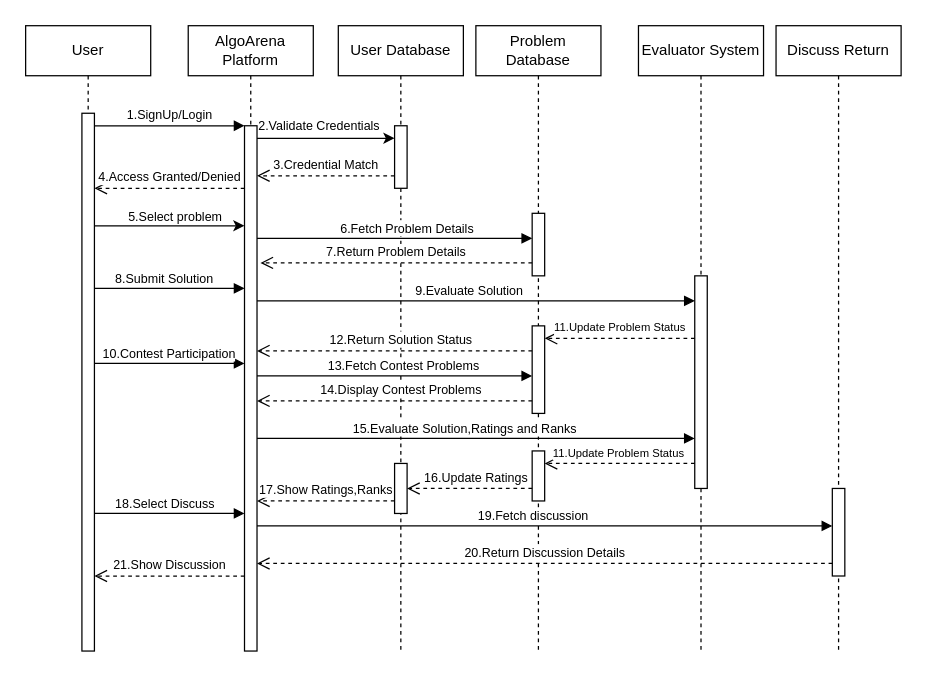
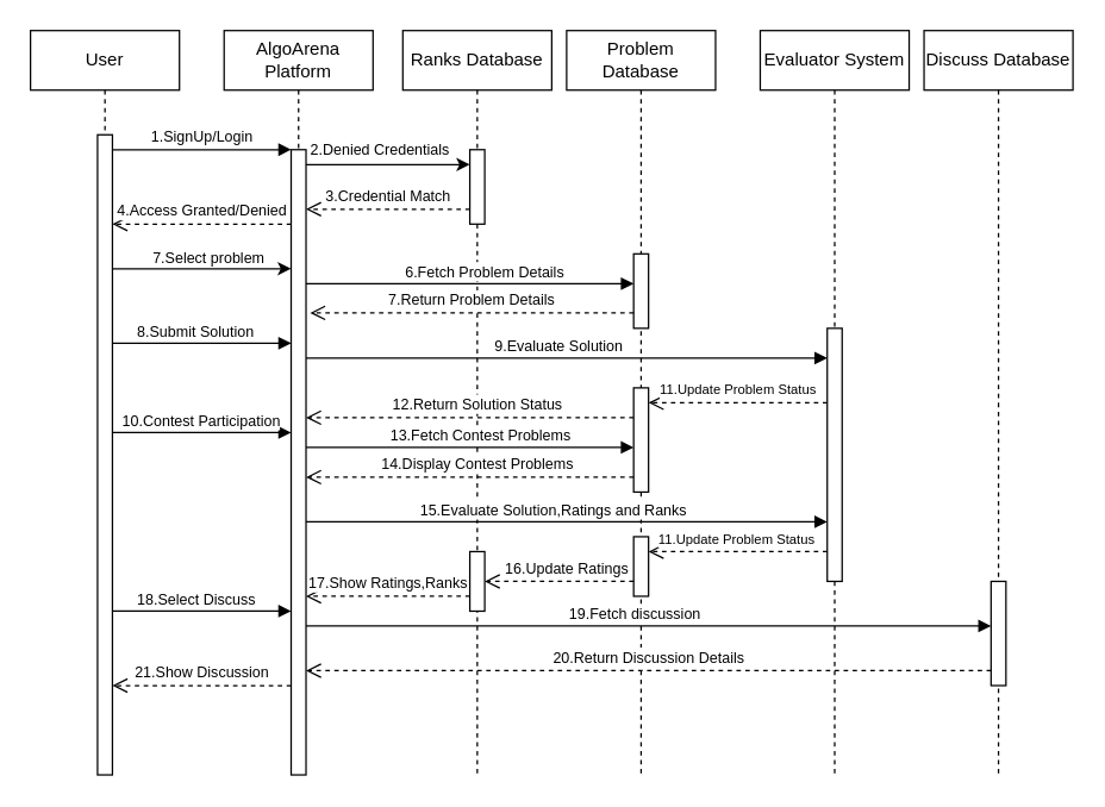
  <mxCell id="0" />
  <mxCell id="1" parent="0" />
  <mxCell id="2" value="User" style="shape=umlLifeline;perimeter=lifelinePerimeter;whiteSpace=wrap;html=1;container=0;dropTarget=0;collapsible=0;recursiveResize=0;outlineConnect=0;portConstraint=eastwest;newEdgeStyle={&quot;edgeStyle&quot;:&quot;elbowEdgeStyle&quot;,&quot;elbow&quot;:&quot;vertical&quot;,&quot;curved&quot;:0,&quot;rounded&quot;:0};" parent="1" vertex="1"><mxGeometry x="20" y="20" width="100" height="500" as="geometry" /></mxCell>
  <mxCell id="3" value="" style="html=1;points=[];perimeter=orthogonalPerimeter;outlineConnect=0;targetShapes=umlLifeline;portConstraint=eastwest;newEdgeStyle={&quot;edgeStyle&quot;:&quot;elbowEdgeStyle&quot;,&quot;elbow&quot;:&quot;vertical&quot;,&quot;curved&quot;:0,&quot;rounded&quot;:0};" parent="2" vertex="1"><mxGeometry x="45" y="70" width="10" height="430" as="geometry" /></mxCell>
  <mxCell id="4" value="AlgoArena Platform" style="shape=umlLifeline;perimeter=lifelinePerimeter;whiteSpace=wrap;html=1;container=0;dropTarget=0;collapsible=0;recursiveResize=0;outlineConnect=0;portConstraint=eastwest;newEdgeStyle={&quot;edgeStyle&quot;:&quot;elbowEdgeStyle&quot;,&quot;elbow&quot;:&quot;vertical&quot;,&quot;curved&quot;:0,&quot;rounded&quot;:0};" parent="1" vertex="1"><mxGeometry x="150" y="20" width="100" height="500" as="geometry" /></mxCell>
  <mxCell id="5" value="&lt;font style=&quot;font-size: 10px;&quot;&gt;1.SignUp/Login&lt;/font&gt;" style="html=1;verticalAlign=bottom;endArrow=block;edgeStyle=elbowEdgeStyle;elbow=vertical;curved=0;rounded=0;" parent="1" source="3" target="39" edge="1"><mxGeometry x="-0.003" relative="1" as="geometry"><mxPoint x="185" y="110" as="sourcePoint" /><Array as="points"><mxPoint x="170" y="100" /></Array><mxPoint as="offset" /></mxGeometry></mxCell>
  <mxCell id="6" value="&lt;font style=&quot;font-size: 10px;&quot;&gt;4.Access Granted/Denied&lt;/font&gt;" style="html=1;verticalAlign=bottom;endArrow=open;dashed=1;endSize=8;edgeStyle=elbowEdgeStyle;elbow=vertical;curved=0;rounded=0;" parent="1" target="3" edge="1"><mxGeometry x="0.004" relative="1" as="geometry"><mxPoint x="85" y="150" as="targetPoint" /><Array as="points"><mxPoint x="180" y="150" /></Array><mxPoint x="195" y="150" as="sourcePoint" /><mxPoint as="offset" /></mxGeometry></mxCell>
- <mxCell id="7" value="User Database" style="shape=umlLifeline;perimeter=lifelinePerimeter;whiteSpace=wrap;html=1;container=0;dropTarget=0;collapsible=0;recursiveResize=0;outlineConnect=0;portConstraint=eastwest;newEdgeStyle={&quot;edgeStyle&quot;:&quot;elbowEdgeStyle&quot;,&quot;elbow&quot;:&quot;vertical&quot;,&quot;curved&quot;:0,&quot;rounded&quot;:0};" vertex="1" parent="1"><mxGeometry x="270" y="20" width="100" height="500" as="geometry" /></mxCell>
+ <mxCell id="7" value="Ranks Database" style="shape=umlLifeline;perimeter=lifelinePerimeter;whiteSpace=wrap;html=1;container=0;dropTarget=0;collapsible=0;recursiveResize=0;outlineConnect=0;portConstraint=eastwest;newEdgeStyle={&quot;edgeStyle&quot;:&quot;elbowEdgeStyle&quot;,&quot;elbow&quot;:&quot;vertical&quot;,&quot;curved&quot;:0,&quot;rounded&quot;:0};" vertex="1" parent="1"><mxGeometry x="270" y="20" width="100" height="500" as="geometry" /></mxCell>
  <mxCell id="8" value="" style="html=1;points=[];perimeter=orthogonalPerimeter;outlineConnect=0;targetShapes=umlLifeline;portConstraint=eastwest;newEdgeStyle={&quot;edgeStyle&quot;:&quot;elbowEdgeStyle&quot;,&quot;elbow&quot;:&quot;vertical&quot;,&quot;curved&quot;:0,&quot;rounded&quot;:0};" vertex="1" parent="7"><mxGeometry x="45" y="80" width="10" height="50" as="geometry" /></mxCell>
  <mxCell id="9" value="" style="html=1;points=[];perimeter=orthogonalPerimeter;outlineConnect=0;targetShapes=umlLifeline;portConstraint=eastwest;newEdgeStyle={&quot;edgeStyle&quot;:&quot;elbowEdgeStyle&quot;,&quot;elbow&quot;:&quot;vertical&quot;,&quot;curved&quot;:0,&quot;rounded&quot;:0};" vertex="1" parent="7"><mxGeometry x="45" y="350" width="10" height="40" as="geometry" /></mxCell>
  <mxCell id="10" value="Problem Database" style="shape=umlLifeline;perimeter=lifelinePerimeter;whiteSpace=wrap;html=1;container=0;dropTarget=0;collapsible=0;recursiveResize=0;outlineConnect=0;portConstraint=eastwest;newEdgeStyle={&quot;edgeStyle&quot;:&quot;elbowEdgeStyle&quot;,&quot;elbow&quot;:&quot;vertical&quot;,&quot;curved&quot;:0,&quot;rounded&quot;:0};" vertex="1" parent="1"><mxGeometry x="380" y="20" width="100" height="500" as="geometry" /></mxCell>
  <mxCell id="11" value="" style="html=1;points=[];perimeter=orthogonalPerimeter;outlineConnect=0;targetShapes=umlLifeline;portConstraint=eastwest;newEdgeStyle={&quot;edgeStyle&quot;:&quot;elbowEdgeStyle&quot;,&quot;elbow&quot;:&quot;vertical&quot;,&quot;curved&quot;:0,&quot;rounded&quot;:0};" vertex="1" parent="10"><mxGeometry x="45" y="150" width="10" height="50" as="geometry" /></mxCell>
  <mxCell id="12" value="" style="html=1;points=[];perimeter=orthogonalPerimeter;outlineConnect=0;targetShapes=umlLifeline;portConstraint=eastwest;newEdgeStyle={&quot;edgeStyle&quot;:&quot;elbowEdgeStyle&quot;,&quot;elbow&quot;:&quot;vertical&quot;,&quot;curved&quot;:0,&quot;rounded&quot;:0};" vertex="1" parent="10"><mxGeometry x="45" y="240" width="10" height="70" as="geometry" /></mxCell>
  <mxCell id="13" value="" style="html=1;points=[];perimeter=orthogonalPerimeter;outlineConnect=0;targetShapes=umlLifeline;portConstraint=eastwest;newEdgeStyle={&quot;edgeStyle&quot;:&quot;elbowEdgeStyle&quot;,&quot;elbow&quot;:&quot;vertical&quot;,&quot;curved&quot;:0,&quot;rounded&quot;:0};" vertex="1" parent="10"><mxGeometry x="45" y="340" width="10" height="40" as="geometry" /></mxCell>
  <mxCell id="14" value="" style="endArrow=classic;html=1;rounded=0;" edge="1" parent="1" source="39" target="8"><mxGeometry width="50" height="50" relative="1" as="geometry"><mxPoint x="210" y="110" as="sourcePoint" /><mxPoint x="440" y="190" as="targetPoint" /><Array as="points"><mxPoint x="260" y="110" /></Array></mxGeometry></mxCell>
- <mxCell id="15" value="&lt;font style=&quot;font-size: 10px;&quot;&gt;2.Validate Credentials&lt;/font&gt;" style="text;html=1;align=center;verticalAlign=middle;whiteSpace=wrap;rounded=0;" vertex="1" parent="1"><mxGeometry x="200" y="90" width="110" height="20" as="geometry" /></mxCell>
+ <mxCell id="15" value="&lt;font style=&quot;font-size: 10px;&quot;&gt;2.Denied Credentials&lt;/font&gt;" style="text;html=1;align=center;verticalAlign=middle;whiteSpace=wrap;rounded=0;" vertex="1" parent="1"><mxGeometry x="200" y="90" width="110" height="20" as="geometry" /></mxCell>
  <mxCell id="16" value="&lt;font style=&quot;font-size: 10px;&quot;&gt;3.Credential Match&lt;/font&gt;" style="html=1;verticalAlign=bottom;endArrow=open;dashed=1;endSize=8;curved=0;rounded=0;" edge="1" parent="1" source="8" target="39"><mxGeometry x="-0.0" relative="1" as="geometry"><mxPoint x="310" y="140" as="sourcePoint" /><mxPoint x="210" y="140" as="targetPoint" /><Array as="points"><mxPoint x="260" y="140" /></Array><mxPoint as="offset" /></mxGeometry></mxCell>
  <mxCell id="17" value="" style="endArrow=classic;html=1;rounded=0;" edge="1" parent="1" source="3" target="39"><mxGeometry width="50" height="50" relative="1" as="geometry"><mxPoint x="90" y="180" as="sourcePoint" /><mxPoint x="190" y="180" as="targetPoint" /><Array as="points"><mxPoint x="140" y="180" /></Array></mxGeometry></mxCell>
- <mxCell id="18" value="&lt;span style=&quot;font-size: 10px;&quot;&gt;5.Select problem&lt;/span&gt;" style="text;html=1;align=center;verticalAlign=middle;whiteSpace=wrap;rounded=0;" vertex="1" parent="1"><mxGeometry x="100" y="167.5" width="80" height="10" as="geometry" /></mxCell>
+ <mxCell id="18" value="&lt;span style=&quot;font-size: 10px;&quot;&gt;7.Select problem&lt;/span&gt;" style="text;html=1;align=center;verticalAlign=middle;whiteSpace=wrap;rounded=0;" vertex="1" parent="1"><mxGeometry x="100" y="167.5" width="80" height="10" as="geometry" /></mxCell>
  <mxCell id="19" value="&lt;font style=&quot;font-size: 10px;&quot;&gt;7.Return Problem Details&lt;/font&gt;" style="html=1;verticalAlign=bottom;endArrow=open;dashed=1;endSize=8;curved=0;rounded=0;" edge="1" parent="1" source="11"><mxGeometry relative="1" as="geometry"><mxPoint x="420" y="210" as="sourcePoint" /><mxPoint x="207.75" y="209.64" as="targetPoint" /></mxGeometry></mxCell>
  <mxCell id="20" value="" style="endArrow=block;endFill=1;html=1;edgeStyle=orthogonalEdgeStyle;align=left;verticalAlign=top;rounded=0;" edge="1" parent="1" source="39" target="11"><mxGeometry x="-0.938" y="-60" relative="1" as="geometry"><mxPoint x="210" y="190.003" as="sourcePoint" /><mxPoint x="420" y="190" as="targetPoint" /><Array as="points"><mxPoint x="320" y="190" /><mxPoint x="320" y="190" /></Array><mxPoint as="offset" /></mxGeometry></mxCell>
  <mxCell id="21" value="&lt;font style=&quot;font-size: 10px;&quot;&gt;6.Fetch Problem Details&lt;/font&gt;" style="edgeLabel;resizable=0;html=1;align=left;verticalAlign=bottom;" connectable="0" vertex="1" parent="20"><mxGeometry x="-1" relative="1" as="geometry"><mxPoint x="65" as="offset" /></mxGeometry></mxCell>
  <mxCell id="22" value="Evaluator System" style="shape=umlLifeline;perimeter=lifelinePerimeter;whiteSpace=wrap;html=1;container=0;dropTarget=0;collapsible=0;recursiveResize=0;outlineConnect=0;portConstraint=eastwest;newEdgeStyle={&quot;edgeStyle&quot;:&quot;elbowEdgeStyle&quot;,&quot;elbow&quot;:&quot;vertical&quot;,&quot;curved&quot;:0,&quot;rounded&quot;:0};" vertex="1" parent="1"><mxGeometry x="510" y="20" width="100" height="500" as="geometry" /></mxCell>
  <mxCell id="23" value="" style="html=1;points=[];perimeter=orthogonalPerimeter;outlineConnect=0;targetShapes=umlLifeline;portConstraint=eastwest;newEdgeStyle={&quot;edgeStyle&quot;:&quot;elbowEdgeStyle&quot;,&quot;elbow&quot;:&quot;vertical&quot;,&quot;curved&quot;:0,&quot;rounded&quot;:0};" vertex="1" parent="22"><mxGeometry x="45" y="200" width="10" height="170" as="geometry" /></mxCell>
  <mxCell id="24" value="" style="endArrow=block;endFill=1;html=1;edgeStyle=orthogonalEdgeStyle;align=left;verticalAlign=top;rounded=0;" edge="1" parent="1" source="3" target="39"><mxGeometry x="-1" relative="1" as="geometry"><mxPoint x="90" y="230" as="sourcePoint" /><mxPoint x="200" y="231" as="targetPoint" /><Array as="points"><mxPoint x="140" y="230" /><mxPoint x="140" y="230" /></Array></mxGeometry></mxCell>
  <mxCell id="25" value="&lt;font style=&quot;font-size: 10px;&quot;&gt;8.Submit Solution&lt;/font&gt;" style="edgeLabel;resizable=0;html=1;align=left;verticalAlign=bottom;" connectable="0" vertex="1" parent="24"><mxGeometry x="-1" relative="1" as="geometry"><mxPoint x="15" as="offset" /></mxGeometry></mxCell>
  <mxCell id="26" value="" style="endArrow=block;endFill=1;html=1;edgeStyle=orthogonalEdgeStyle;align=left;verticalAlign=top;rounded=0;" edge="1" parent="1" source="39" target="23"><mxGeometry x="-1" relative="1" as="geometry"><mxPoint x="210" y="240" as="sourcePoint" /><mxPoint x="540" y="240" as="targetPoint" /><Array as="points"><mxPoint x="390" y="240" /><mxPoint x="390" y="240" /></Array></mxGeometry></mxCell>
  <mxCell id="27" value="&lt;font style=&quot;font-size: 10px;&quot;&gt;9.Evaluate Solution&lt;/font&gt;" style="edgeLabel;resizable=0;html=1;align=left;verticalAlign=bottom;" connectable="0" vertex="1" parent="26"><mxGeometry x="-1" relative="1" as="geometry"><mxPoint x="125" as="offset" /></mxGeometry></mxCell>
  <mxCell id="28" value="&lt;font style=&quot;font-size: 10px;&quot;&gt;12.Return Solution Status&lt;/font&gt;" style="html=1;verticalAlign=bottom;endArrow=open;dashed=1;endSize=8;curved=0;rounded=0;" edge="1" parent="1" source="12" target="39"><mxGeometry x="-0.045" relative="1" as="geometry"><mxPoint x="420" y="270" as="sourcePoint" /><mxPoint x="370" y="270" as="targetPoint" /><Array as="points"><mxPoint x="390" y="280" /><mxPoint x="380" y="280" /></Array><mxPoint as="offset" /></mxGeometry></mxCell>
  <mxCell id="29" value="" style="endArrow=block;endFill=1;html=1;edgeStyle=orthogonalEdgeStyle;align=left;verticalAlign=top;rounded=0;" edge="1" parent="1" source="3" target="39"><mxGeometry x="-1" relative="1" as="geometry"><mxPoint x="90" y="290" as="sourcePoint" /><mxPoint x="190" y="290" as="targetPoint" /><Array as="points"><mxPoint x="130" y="290" /><mxPoint x="130" y="290" /></Array></mxGeometry></mxCell>
  <mxCell id="30" value="&lt;font style=&quot;font-size: 10px;&quot;&gt;10.Contest Participation&lt;/font&gt;" style="edgeLabel;resizable=0;html=1;align=left;verticalAlign=bottom;" connectable="0" vertex="1" parent="29"><mxGeometry x="-1" relative="1" as="geometry"><mxPoint x="5" as="offset" /></mxGeometry></mxCell>
  <mxCell id="31" value="" style="endArrow=block;endFill=1;html=1;edgeStyle=orthogonalEdgeStyle;align=left;verticalAlign=top;rounded=0;" edge="1" parent="1" source="39" target="23"><mxGeometry x="-1" relative="1" as="geometry"><mxPoint x="230" y="310" as="sourcePoint" /><mxPoint x="390" y="310" as="targetPoint" /><Array as="points"><mxPoint x="470" y="350" /><mxPoint x="470" y="350" /></Array></mxGeometry></mxCell>
  <mxCell id="32" value="&lt;font style=&quot;font-size: 10px;&quot;&gt;15.Evaluate Solution,Ratings and Ranks&lt;/font&gt;" style="edgeLabel;resizable=0;html=1;align=left;verticalAlign=bottom;" connectable="0" vertex="1" parent="31"><mxGeometry x="-1" relative="1" as="geometry"><mxPoint x="75" as="offset" /></mxGeometry></mxCell>
  <mxCell id="33" value="&lt;span style=&quot;font-size: 10px;&quot;&gt;16.Update Ratings&lt;/span&gt;" style="html=1;verticalAlign=bottom;endArrow=open;dashed=1;endSize=8;curved=0;rounded=0;" edge="1" parent="1" source="13" target="9"><mxGeometry x="-0.105" relative="1" as="geometry"><mxPoint x="410" y="370" as="sourcePoint" /><mxPoint x="350" y="380" as="targetPoint" /><Array as="points"><mxPoint x="350" y="390" /></Array><mxPoint as="offset" /></mxGeometry></mxCell>
- <mxCell id="34" value="Discuss Return" style="shape=umlLifeline;perimeter=lifelinePerimeter;whiteSpace=wrap;html=1;container=0;dropTarget=0;collapsible=0;recursiveResize=0;outlineConnect=0;portConstraint=eastwest;newEdgeStyle={&quot;edgeStyle&quot;:&quot;elbowEdgeStyle&quot;,&quot;elbow&quot;:&quot;vertical&quot;,&quot;curved&quot;:0,&quot;rounded&quot;:0};" vertex="1" parent="1"><mxGeometry x="620" y="20" width="100" height="500" as="geometry" /></mxCell>
+ <mxCell id="34" value="Discuss Database" style="shape=umlLifeline;perimeter=lifelinePerimeter;whiteSpace=wrap;html=1;container=0;dropTarget=0;collapsible=0;recursiveResize=0;outlineConnect=0;portConstraint=eastwest;newEdgeStyle={&quot;edgeStyle&quot;:&quot;elbowEdgeStyle&quot;,&quot;elbow&quot;:&quot;vertical&quot;,&quot;curved&quot;:0,&quot;rounded&quot;:0};" vertex="1" parent="1"><mxGeometry x="620" y="20" width="100" height="500" as="geometry" /></mxCell>
  <mxCell id="35" value="" style="html=1;points=[];perimeter=orthogonalPerimeter;outlineConnect=0;targetShapes=umlLifeline;portConstraint=eastwest;newEdgeStyle={&quot;edgeStyle&quot;:&quot;elbowEdgeStyle&quot;,&quot;elbow&quot;:&quot;vertical&quot;,&quot;curved&quot;:0,&quot;rounded&quot;:0};" vertex="1" parent="34"><mxGeometry x="45" y="370" width="10" height="70" as="geometry" /></mxCell>
  <mxCell id="36" value="" style="endArrow=block;endFill=1;html=1;edgeStyle=orthogonalEdgeStyle;align=left;verticalAlign=top;rounded=0;" edge="1" parent="1" source="39" target="12"><mxGeometry x="-1" relative="1" as="geometry"><mxPoint x="240" y="300" as="sourcePoint" /><mxPoint x="400" y="300" as="targetPoint" /><Array as="points"><mxPoint x="340" y="300" /><mxPoint x="340" y="300" /></Array></mxGeometry></mxCell>
  <mxCell id="37" value="&lt;font style=&quot;font-size: 10px;&quot;&gt;13.Fetch Contest Problems&lt;/font&gt;" style="edgeLabel;resizable=0;html=1;align=left;verticalAlign=bottom;" connectable="0" vertex="1" parent="36"><mxGeometry x="-1" relative="1" as="geometry"><mxPoint x="55" as="offset" /></mxGeometry></mxCell>
  <mxCell id="38" value="&lt;font style=&quot;font-size: 10px;&quot;&gt;14.Display Contest Problems&lt;/font&gt;" style="html=1;verticalAlign=bottom;endArrow=open;dashed=1;endSize=8;curved=0;rounded=0;" edge="1" parent="1" source="12" target="39"><mxGeometry x="-0.045" relative="1" as="geometry"><mxPoint x="415" y="320" as="sourcePoint" /><mxPoint x="335" y="320" as="targetPoint" /><Array as="points"><mxPoint x="360" y="320" /></Array><mxPoint as="offset" /></mxGeometry></mxCell>
  <mxCell id="39" value="" style="html=1;points=[];perimeter=orthogonalPerimeter;outlineConnect=0;targetShapes=umlLifeline;portConstraint=eastwest;newEdgeStyle={&quot;edgeStyle&quot;:&quot;elbowEdgeStyle&quot;,&quot;elbow&quot;:&quot;vertical&quot;,&quot;curved&quot;:0,&quot;rounded&quot;:0};" parent="1" vertex="1"><mxGeometry x="195" y="100" width="10" height="420" as="geometry" /></mxCell>
  <mxCell id="40" value="" style="endArrow=block;endFill=1;html=1;edgeStyle=orthogonalEdgeStyle;align=left;verticalAlign=top;rounded=0;" edge="1" parent="1" source="3" target="39"><mxGeometry x="-1" relative="1" as="geometry"><mxPoint x="90" y="410" as="sourcePoint" /><mxPoint x="190" y="410" as="targetPoint" /><Array as="points"><mxPoint x="150" y="410" /><mxPoint x="150" y="410" /></Array></mxGeometry></mxCell>
  <mxCell id="41" value="&lt;font style=&quot;font-size: 10px;&quot;&gt;18.Select Discuss&lt;/font&gt;" style="edgeLabel;resizable=0;html=1;align=left;verticalAlign=bottom;" connectable="0" vertex="1" parent="40"><mxGeometry x="-1" relative="1" as="geometry"><mxPoint x="15" as="offset" /></mxGeometry></mxCell>
  <mxCell id="42" value="" style="endArrow=block;endFill=1;html=1;edgeStyle=orthogonalEdgeStyle;align=left;verticalAlign=top;rounded=0;" edge="1" parent="1" source="39" target="35"><mxGeometry x="-1" relative="1" as="geometry"><mxPoint x="290" y="420" as="sourcePoint" /><mxPoint x="450" y="420" as="targetPoint" /><Array as="points"><mxPoint x="360" y="420" /><mxPoint x="360" y="420" /></Array><mxPoint as="offset" /></mxGeometry></mxCell>
  <mxCell id="43" value="&lt;font style=&quot;font-size: 10px;&quot;&gt;19.Fetch&amp;nbsp;discussion&lt;/font&gt;" style="edgeLabel;resizable=0;html=1;align=left;verticalAlign=bottom;" connectable="0" vertex="1" parent="42"><mxGeometry x="-1" relative="1" as="geometry"><mxPoint x="175" as="offset" /></mxGeometry></mxCell>
  <mxCell id="44" value="&lt;font style=&quot;font-size: 10px;&quot;&gt;20.Return Discussion Details&lt;/font&gt;" style="html=1;verticalAlign=bottom;endArrow=open;dashed=1;endSize=8;curved=0;rounded=0;" edge="1" parent="1" source="35" target="39"><mxGeometry x="0.002" relative="1" as="geometry"><mxPoint x="410" y="460" as="sourcePoint" /><mxPoint x="330" y="460" as="targetPoint" /><Array as="points"><mxPoint x="490" y="450" /></Array><mxPoint as="offset" /></mxGeometry></mxCell>
  <mxCell id="45" value="&lt;font style=&quot;font-size: 10px;&quot;&gt;17.Show Ratings,Ranks&lt;/font&gt;" style="html=1;verticalAlign=bottom;endArrow=open;dashed=1;endSize=8;curved=0;rounded=0;" edge="1" parent="1"><mxGeometry x="0.004" relative="1" as="geometry"><mxPoint x="315" y="400" as="sourcePoint" /><mxPoint x="205" y="400" as="targetPoint" /><Array as="points"><mxPoint x="300" y="400" /><mxPoint x="270" y="400" /></Array><mxPoint as="offset" /></mxGeometry></mxCell>
  <mxCell id="46" value="&lt;font style=&quot;font-size: 10px;&quot;&gt;21.Show Discussion&lt;/font&gt;" style="html=1;verticalAlign=bottom;endArrow=open;dashed=1;endSize=8;curved=0;rounded=0;" edge="1" parent="1" source="39" target="3"><mxGeometry relative="1" as="geometry"><mxPoint x="190" y="460" as="sourcePoint" /><mxPoint x="125" y="460" as="targetPoint" /><Array as="points"><mxPoint x="160" y="460" /></Array><mxPoint as="offset" /></mxGeometry></mxCell>
  <mxCell id="47" value="&lt;font style=&quot;font-size: 9px;&quot;&gt;11.Update Problem Status&lt;/font&gt;" style="html=1;verticalAlign=bottom;endArrow=open;dashed=1;endSize=8;curved=0;rounded=0;" edge="1" parent="1" source="23" target="12"><mxGeometry relative="1" as="geometry"><mxPoint x="520" y="269.66" as="sourcePoint" /><mxPoint x="440" y="269.66" as="targetPoint" /><Array as="points"><mxPoint x="470" y="270" /></Array></mxGeometry></mxCell>
  <mxCell id="48" value="&lt;font style=&quot;font-size: 9px;&quot;&gt;11.Update Problem Status&lt;/font&gt;" style="html=1;verticalAlign=bottom;endArrow=open;dashed=1;endSize=8;curved=0;rounded=0;" edge="1" parent="1" source="23" target="13"><mxGeometry x="0.009" relative="1" as="geometry"><mxPoint x="520" y="370" as="sourcePoint" /><mxPoint x="440" y="370" as="targetPoint" /><Array as="points"><mxPoint x="460" y="370" /></Array><mxPoint as="offset" /></mxGeometry></mxCell>
